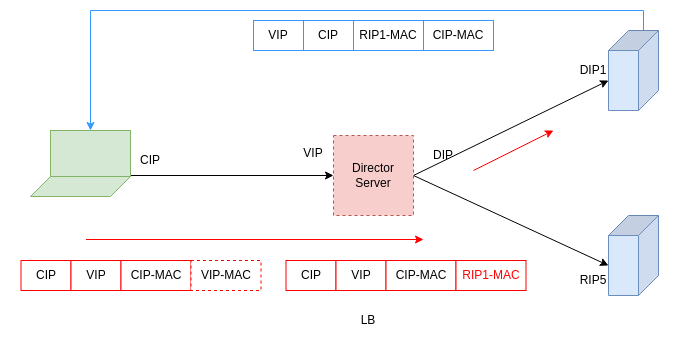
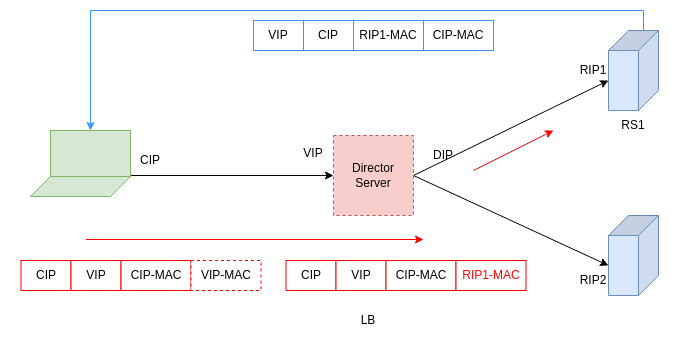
  <mxCell id="0" />
  <mxCell id="1" parent="0" />
  <mxCell id="2" style="rounded=0;orthogonalLoop=1;jettySize=auto;html=1;exitX=1;exitY=0.5;exitDx=0;exitDy=0;entryX=0;entryY=0;entryDx=50;entryDy=50;entryPerimeter=0;" edge="1" parent="1" source="4" target="6"><mxGeometry relative="1" as="geometry" /></mxCell>
  <mxCell id="3" style="edgeStyle=none;rounded=0;orthogonalLoop=1;jettySize=auto;html=1;exitX=1;exitY=0.5;exitDx=0;exitDy=0;entryX=0;entryY=0;entryDx=50;entryDy=50;entryPerimeter=0;" edge="1" parent="1" source="4" target="7"><mxGeometry relative="1" as="geometry" /></mxCell>
  <mxCell id="4" value="Director&lt;br&gt;Server" style="whiteSpace=wrap;html=1;aspect=fixed;fillColor=#f8cecc;strokeColor=#b85450;dashed=1;" vertex="1" parent="1"><mxGeometry x="333" y="135" width="80" height="80" as="geometry" /></mxCell>
  <mxCell id="5" style="edgeStyle=orthogonalEdgeStyle;rounded=0;orthogonalLoop=1;jettySize=auto;html=1;exitX=0;exitY=0;exitDx=0;exitDy=15;exitPerimeter=0;entryX=0.5;entryY=0;entryDx=0;entryDy=0;strokeColor=#3399FF;" edge="1" parent="1" source="6" target="10"><mxGeometry relative="1" as="geometry" /></mxCell>
  <mxCell id="6" value="" style="shape=cube;whiteSpace=wrap;html=1;boundedLbl=1;backgroundOutline=1;darkOpacity=0.05;darkOpacity2=0.1;rotation=90;fillColor=#dae8fc;strokeColor=#6c8ebf;" vertex="1" parent="1"><mxGeometry x="593" y="45" width="80" height="50" as="geometry" /></mxCell>
  <mxCell id="7" value="" style="shape=cube;whiteSpace=wrap;html=1;boundedLbl=1;backgroundOutline=1;darkOpacity=0.05;darkOpacity2=0.1;rotation=90;fillColor=#dae8fc;strokeColor=#6c8ebf;" vertex="1" parent="1"><mxGeometry x="593" y="230" width="80" height="50" as="geometry" /></mxCell>
+ <mxCell id="8" value="RS1" style="text;html=1;strokeColor=none;fillColor=none;align=center;verticalAlign=middle;whiteSpace=wrap;rounded=0;" vertex="1" parent="1"><mxGeometry x="613" y="115" width="40" height="20" as="geometry" /></mxCell>
  <mxCell id="9" value="" style="edgeStyle=orthogonalEdgeStyle;rounded=0;orthogonalLoop=1;jettySize=auto;html=1;entryX=0;entryY=0.5;entryDx=0;entryDy=0;exitX=1;exitY=1;exitDx=0;exitDy=0;" edge="1" parent="1" source="10" target="4"><mxGeometry relative="1" as="geometry"><mxPoint x="133" y="165" as="targetPoint" /><Array as="points"><mxPoint x="53" y="175" /></Array></mxGeometry></mxCell>
  <mxCell id="10" value="" style="rounded=0;whiteSpace=wrap;html=1;fillColor=#d5e8d4;strokeColor=#82b366;" vertex="1" parent="1"><mxGeometry x="50" y="130" width="80" height="46" as="geometry" /></mxCell>
  <mxCell id="11" value="" style="shape=parallelogram;perimeter=parallelogramPerimeter;whiteSpace=wrap;html=1;fillColor=#d5e8d4;strokeColor=#82b366;" vertex="1" parent="1"><mxGeometry x="30" y="176" width="100" height="20" as="geometry" /></mxCell>
  <mxCell id="12" value="LB" style="text;html=1;strokeColor=none;fillColor=none;align=center;verticalAlign=middle;whiteSpace=wrap;rounded=0;dashed=1;" vertex="1" parent="1"><mxGeometry x="348" y="310" width="40" height="20" as="geometry" /></mxCell>
  <mxCell id="13" value="VIP" style="text;html=1;strokeColor=none;fillColor=none;align=center;verticalAlign=middle;whiteSpace=wrap;rounded=0;" vertex="1" parent="1"><mxGeometry x="293" y="143" width="40" height="20" as="geometry" /></mxCell>
  <mxCell id="14" value="DIP" style="text;html=1;strokeColor=none;fillColor=none;align=center;verticalAlign=middle;whiteSpace=wrap;rounded=0;" vertex="1" parent="1"><mxGeometry x="423" y="145" width="40" height="20" as="geometry" /></mxCell>
- <mxCell id="15" value="DIP1" style="text;html=1;strokeColor=none;fillColor=none;align=center;verticalAlign=middle;whiteSpace=wrap;rounded=0;" vertex="1" parent="1"><mxGeometry x="573" y="60" width="40" height="20" as="geometry" /></mxCell>
- <mxCell id="16" value="RIP5" style="text;html=1;strokeColor=none;fillColor=none;align=center;verticalAlign=middle;whiteSpace=wrap;rounded=0;" vertex="1" parent="1"><mxGeometry x="573" y="270" width="40" height="20" as="geometry" /></mxCell>
+ <mxCell id="15" value="RIP1" style="text;html=1;strokeColor=none;fillColor=none;align=center;verticalAlign=middle;whiteSpace=wrap;rounded=0;" vertex="1" parent="1"><mxGeometry x="573" y="60" width="40" height="20" as="geometry" /></mxCell>
+ <mxCell id="16" value="RIP2" style="text;html=1;strokeColor=none;fillColor=none;align=center;verticalAlign=middle;whiteSpace=wrap;rounded=0;" vertex="1" parent="1"><mxGeometry x="573" y="270" width="40" height="20" as="geometry" /></mxCell>
  <mxCell id="17" value="CIP" style="text;html=1;strokeColor=none;fillColor=none;align=center;verticalAlign=middle;whiteSpace=wrap;rounded=0;" vertex="1" parent="1"><mxGeometry x="130" y="150" width="40" height="20" as="geometry" /></mxCell>
  <mxCell id="18" value="CIP" style="rounded=0;whiteSpace=wrap;html=1;strokeColor=#FF0000;" vertex="1" parent="1"><mxGeometry x="20.5" y="260" width="50" height="30" as="geometry" /></mxCell>
  <mxCell id="19" value="VIP" style="rounded=0;whiteSpace=wrap;html=1;strokeColor=#FF0000;" vertex="1" parent="1"><mxGeometry x="70.5" y="260" width="50" height="30" as="geometry" /></mxCell>
  <mxCell id="20" value="" style="endArrow=classic;html=1;strokeColor=#FF0000;" edge="1" parent="1"><mxGeometry width="50" height="50" relative="1" as="geometry"><mxPoint x="85.5" y="239" as="sourcePoint" /><mxPoint x="423" y="239" as="targetPoint" /></mxGeometry></mxCell>
  <mxCell id="21" value="CIP-MAC" style="rounded=0;whiteSpace=wrap;html=1;strokeColor=#FF0000;" vertex="1" parent="1"><mxGeometry x="120.5" y="260" width="70" height="30" as="geometry" /></mxCell>
  <mxCell id="22" value="VIP-MAC" style="rounded=0;whiteSpace=wrap;html=1;strokeColor=#FF0000;dashed=1;" vertex="1" parent="1"><mxGeometry x="190.5" y="260" width="70" height="30" as="geometry" /></mxCell>
  <mxCell id="23" value="CIP" style="rounded=0;whiteSpace=wrap;html=1;strokeColor=#FF0000;" vertex="1" parent="1"><mxGeometry x="285.5" y="260" width="50" height="30" as="geometry" /></mxCell>
  <mxCell id="24" value="VIP" style="rounded=0;whiteSpace=wrap;html=1;strokeColor=#FF0000;" vertex="1" parent="1"><mxGeometry x="335.5" y="260" width="50" height="30" as="geometry" /></mxCell>
  <mxCell id="25" value="CIP-MAC" style="rounded=0;whiteSpace=wrap;html=1;strokeColor=#FF0000;" vertex="1" parent="1"><mxGeometry x="385.5" y="260" width="70" height="30" as="geometry" /></mxCell>
  <mxCell id="26" value="&lt;font color=&quot;#ff0000&quot;&gt;RIP1-MAC&lt;/font&gt;" style="rounded=0;whiteSpace=wrap;html=1;strokeColor=#FF0000;" vertex="1" parent="1"><mxGeometry x="455.5" y="260" width="70" height="30" as="geometry" /></mxCell>
  <mxCell id="27" value="VIP" style="rounded=0;whiteSpace=wrap;html=1;strokeColor=#3399FF;" vertex="1" parent="1"><mxGeometry x="253" y="20" width="50" height="30" as="geometry" /></mxCell>
  <mxCell id="28" value="CIP" style="rounded=0;whiteSpace=wrap;html=1;strokeColor=#3399FF;" vertex="1" parent="1"><mxGeometry x="303" y="20" width="50" height="30" as="geometry" /></mxCell>
  <mxCell id="29" value="RIP1-MAC" style="rounded=0;whiteSpace=wrap;html=1;strokeColor=#3399FF;" vertex="1" parent="1"><mxGeometry x="353" y="20" width="70" height="30" as="geometry" /></mxCell>
  <mxCell id="30" value="CIP-MAC" style="rounded=0;whiteSpace=wrap;html=1;strokeColor=#3399FF;" vertex="1" parent="1"><mxGeometry x="423" y="20" width="70" height="30" as="geometry" /></mxCell>
  <mxCell id="31" value="" style="endArrow=classic;html=1;strokeColor=#FF0000;" edge="1" parent="1"><mxGeometry width="50" height="50" relative="1" as="geometry"><mxPoint x="473" y="170" as="sourcePoint" /><mxPoint x="553" y="130" as="targetPoint" /></mxGeometry></mxCell>
